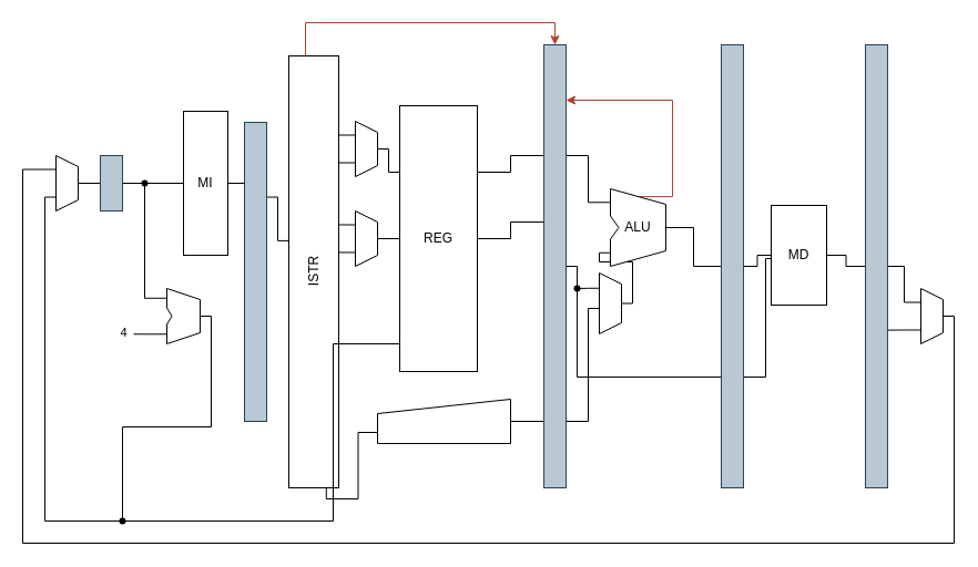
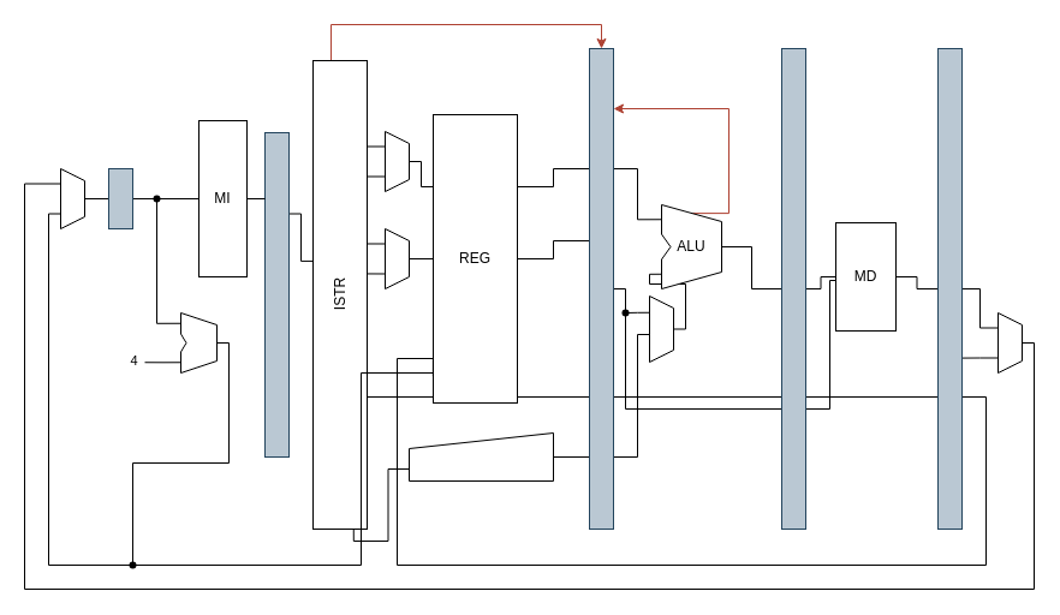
  <mxCell id="0" />
  <mxCell id="1" parent="0" />
  <mxCell id="2" style="edgeStyle=orthogonalEdgeStyle;rounded=0;html=1;entryX=0;entryY=0.75;entryDx=0;entryDy=0;startArrow=none;startFill=0;endArrow=none;endFill=0;" parent="1" source="55" target="41" edge="1"><mxGeometry relative="1" as="geometry"><Array as="points"><mxPoint x="520" y="340" /><mxPoint x="690" y="340" /><mxPoint x="690" y="233" /></Array></mxGeometry></mxCell>
  <mxCell id="3" style="edgeStyle=orthogonalEdgeStyle;html=1;exitX=0.5;exitY=0;exitDx=0;exitDy=0;entryX=0.5;entryY=1;entryDx=0;entryDy=0;startArrow=none;startFill=0;endArrow=none;endFill=0;" parent="1" source="4" target="6" edge="1"><mxGeometry relative="1" as="geometry" /></mxCell>
  <mxCell id="4" value="" style="shape=trapezoid;perimeter=trapezoidPerimeter;whiteSpace=wrap;html=1;fixedSize=1;direction=south;size=10;" parent="1" vertex="1"><mxGeometry x="50" y="140" width="20" height="50" as="geometry" /></mxCell>
  <mxCell id="5" style="edgeStyle=orthogonalEdgeStyle;html=1;exitX=0.5;exitY=0;exitDx=0;exitDy=0;entryX=0.043;entryY=0.548;entryDx=0;entryDy=0;entryPerimeter=0;rounded=0;endArrow=none;endFill=0;" parent="1" source="6" target="51" edge="1"><mxGeometry relative="1" as="geometry" /></mxCell>
  <mxCell id="6" value="" style="rounded=0;whiteSpace=wrap;html=1;direction=south;fillColor=#bac8d3;strokeColor=#23445d;" parent="1" vertex="1"><mxGeometry x="90" y="140" width="20" height="50" as="geometry" /></mxCell>
  <mxCell id="7" style="edgeStyle=orthogonalEdgeStyle;rounded=0;html=1;exitX=0.25;exitY=0;exitDx=0;exitDy=0;entryX=0.428;entryY=1;entryDx=0;entryDy=0;entryPerimeter=0;startArrow=none;startFill=0;endArrow=none;endFill=0;" parent="1" source="8" target="15" edge="1"><mxGeometry relative="1" as="geometry" /></mxCell>
  <mxCell id="8" value="" style="rounded=0;whiteSpace=wrap;html=1;direction=south;fillColor=#bac8d3;strokeColor=#23445d;" parent="1" vertex="1"><mxGeometry x="220" y="110" width="20" height="270" as="geometry" /></mxCell>
  <mxCell id="9" value="4" style="edgeStyle=orthogonalEdgeStyle;rounded=0;html=1;exitX=0;exitY=0.825;exitDx=0;exitDy=0;exitPerimeter=0;endArrow=none;endFill=0;startArrow=none;startFill=0;" parent="1" source="11" edge="1"><mxGeometry x="1" y="-10" relative="1" as="geometry"><mxPoint x="120" y="301.242" as="targetPoint" /><mxPoint x="-10" y="9" as="offset" /></mxGeometry></mxCell>
  <mxCell id="10" style="edgeStyle=orthogonalEdgeStyle;rounded=0;html=1;exitX=1;exitY=0.5;exitDx=0;exitDy=0;exitPerimeter=0;entryX=0.52;entryY=0.28;entryDx=0;entryDy=0;entryPerimeter=0;startArrow=none;startFill=0;endArrow=none;endFill=0;" parent="1" source="11" target="54" edge="1"><mxGeometry relative="1" as="geometry" /></mxCell>
  <mxCell id="11" value="" style="shape=stencil(rZTdDoIgGIavhtOmMKvTRnXUaRdAislUcEh/dx+CtvzBFbU5t+995eEFPgEI1xmpKIABJyUFaAsg3ByO+q2lm63DILB1NqhJXdFYWfFKJCOnglqnVlLk9MYS1Y5hPKOSqcZFOxBs9DfNg/CJxPlZigtPekZnV6QhjIzOLsW1yX63k7SxHr0KwP0MoGD8DfBaWYv4B2PtwegTXkR/xDLyWEjUQ0Q/h0AeIb44UoS1PuoXozqaDOFUSDrTfSkrCtvKM7M6WnQ6Tuc5qWaYIxbCseBc/3JM8HoSq31NJowr5xYuwtXsOXwGWUMPSDiAOBBmC8YrNbK9rYzwBA==);whiteSpace=wrap;html=1;" parent="1" vertex="1"><mxGeometry x="150" y="260" width="30" height="50" as="geometry" /></mxCell>
  <mxCell id="12" style="edgeStyle=orthogonalEdgeStyle;rounded=0;html=1;exitX=1;exitY=0.25;exitDx=0;exitDy=0;entryX=0;entryY=0.75;entryDx=0;entryDy=0;startArrow=none;startFill=0;endArrow=none;endFill=0;" parent="1" source="15" target="25" edge="1"><mxGeometry relative="1" as="geometry" /></mxCell>
+ <mxCell id="13" style="edgeStyle=orthogonalEdgeStyle;rounded=0;html=1;exitX=0.75;exitY=0;exitDx=0;exitDy=0;entryX=0.907;entryY=1.002;entryDx=0;entryDy=0;entryPerimeter=0;startArrow=none;startFill=0;endArrow=none;endFill=0;" parent="1" source="15" target="28" edge="1"><mxGeometry relative="1" as="geometry"><Array as="points"><mxPoint x="820" y="330" /><mxPoint x="820" y="470" /><mxPoint x="330" y="470" /><mxPoint x="330" y="298" /></Array></mxGeometry></mxCell>
  <mxCell id="14" style="edgeStyle=orthogonalEdgeStyle;html=1;exitX=0;exitY=0.5;exitDx=0;exitDy=0;entryX=0;entryY=0.5;entryDx=0;entryDy=0;rounded=0;fillColor=#fad9d5;strokeColor=#ae4132;" edge="1" parent="1" source="15" target="31"><mxGeometry relative="1" as="geometry"><Array as="points"><mxPoint x="275" y="20" /><mxPoint x="500" y="20" /></Array></mxGeometry></mxCell>
  <mxCell id="15" value="ISTR" style="rounded=0;whiteSpace=wrap;html=1;direction=south;horizontal=0;" parent="1" vertex="1"><mxGeometry x="260" y="50" width="45" height="390" as="geometry" /></mxCell>
  <mxCell id="16" style="edgeStyle=orthogonalEdgeStyle;rounded=0;html=1;exitX=0.5;exitY=0;exitDx=0;exitDy=0;entryX=0.5;entryY=1;entryDx=0;entryDy=0;startArrow=none;startFill=0;endArrow=none;endFill=0;" parent="1" source="19" target="28" edge="1"><mxGeometry relative="1" as="geometry" /></mxCell>
  <mxCell id="17" style="edgeStyle=orthogonalEdgeStyle;rounded=0;html=1;exitX=0.75;exitY=1;exitDx=0;exitDy=0;entryX=0.455;entryY=0;entryDx=0;entryDy=0;entryPerimeter=0;startArrow=none;startFill=0;endArrow=none;endFill=0;" parent="1" source="19" target="15" edge="1"><mxGeometry relative="1" as="geometry" /></mxCell>
  <mxCell id="18" style="edgeStyle=orthogonalEdgeStyle;rounded=0;html=1;exitX=0.25;exitY=1;exitDx=0;exitDy=0;entryX=0.391;entryY=0;entryDx=0;entryDy=0;entryPerimeter=0;startArrow=none;startFill=0;endArrow=none;endFill=0;" parent="1" source="19" target="15" edge="1"><mxGeometry relative="1" as="geometry" /></mxCell>
  <mxCell id="19" value="" style="shape=trapezoid;perimeter=trapezoidPerimeter;whiteSpace=wrap;html=1;fixedSize=1;direction=south;size=10;" parent="1" vertex="1"><mxGeometry x="320" y="190" width="20" height="50" as="geometry" /></mxCell>
  <mxCell id="20" style="edgeStyle=orthogonalEdgeStyle;rounded=0;html=1;exitX=0.5;exitY=0;exitDx=0;exitDy=0;entryX=0.25;entryY=1;entryDx=0;entryDy=0;startArrow=none;startFill=0;endArrow=none;endFill=0;" parent="1" source="23" target="28" edge="1"><mxGeometry relative="1" as="geometry" /></mxCell>
  <mxCell id="21" style="edgeStyle=orthogonalEdgeStyle;rounded=0;html=1;exitX=0.75;exitY=1;exitDx=0;exitDy=0;entryX=0.247;entryY=0;entryDx=0;entryDy=0;entryPerimeter=0;startArrow=none;startFill=0;endArrow=none;endFill=0;" parent="1" source="23" target="15" edge="1"><mxGeometry relative="1" as="geometry" /></mxCell>
  <mxCell id="22" style="edgeStyle=orthogonalEdgeStyle;rounded=0;html=1;exitX=0.25;exitY=1;exitDx=0;exitDy=0;entryX=0.183;entryY=0;entryDx=0;entryDy=0;entryPerimeter=0;startArrow=none;startFill=0;endArrow=none;endFill=0;" parent="1" source="23" target="15" edge="1"><mxGeometry relative="1" as="geometry" /></mxCell>
  <mxCell id="23" value="" style="shape=trapezoid;perimeter=trapezoidPerimeter;whiteSpace=wrap;html=1;fixedSize=1;direction=south;size=10;" parent="1" vertex="1"><mxGeometry x="320" y="109" width="20" height="50" as="geometry" /></mxCell>
  <mxCell id="24" style="edgeStyle=orthogonalEdgeStyle;rounded=0;html=1;exitX=1;exitY=0.5;exitDx=0;exitDy=0;entryX=0.75;entryY=1;entryDx=0;entryDy=0;startArrow=none;startFill=0;endArrow=none;endFill=0;" parent="1" source="25" target="34" edge="1"><mxGeometry relative="1" as="geometry"><Array as="points"><mxPoint x="530" y="380" /><mxPoint x="530" y="278" /></Array></mxGeometry></mxCell>
  <mxCell id="25" value="" style="shape=manualInput;whiteSpace=wrap;html=1;size=13;" parent="1" vertex="1"><mxGeometry x="340" y="360" width="120" height="40" as="geometry" /></mxCell>
  <mxCell id="26" style="edgeStyle=orthogonalEdgeStyle;rounded=0;html=1;exitX=0.25;exitY=0;exitDx=0;exitDy=0;entryX=0.25;entryY=1;entryDx=0;entryDy=0;startArrow=none;startFill=0;endArrow=none;endFill=0;" parent="1" source="28" target="31" edge="1"><mxGeometry relative="1" as="geometry" /></mxCell>
  <mxCell id="27" style="edgeStyle=orthogonalEdgeStyle;rounded=0;html=1;exitX=0.5;exitY=0;exitDx=0;exitDy=0;entryX=0.4;entryY=1;entryDx=0;entryDy=0;entryPerimeter=0;startArrow=none;startFill=0;endArrow=none;endFill=0;" parent="1" source="28" target="31" edge="1"><mxGeometry relative="1" as="geometry" /></mxCell>
  <mxCell id="28" value="REG" style="rounded=0;whiteSpace=wrap;html=1;direction=south;" parent="1" vertex="1"><mxGeometry x="360" y="95" width="70" height="240" as="geometry" /></mxCell>
  <mxCell id="29" style="edgeStyle=orthogonalEdgeStyle;rounded=0;html=1;exitX=0.25;exitY=0;exitDx=0;exitDy=0;entryX=0;entryY=0.175;entryDx=0;entryDy=0;entryPerimeter=0;startArrow=none;startFill=0;endArrow=none;endFill=0;" parent="1" source="31" target="37" edge="1"><mxGeometry relative="1" as="geometry" /></mxCell>
  <mxCell id="30" style="edgeStyle=orthogonalEdgeStyle;rounded=0;html=1;exitX=0.5;exitY=0;exitDx=0;exitDy=0;startArrow=none;startFill=0;endArrow=none;endFill=0;" parent="1" source="31" target="55" edge="1"><mxGeometry relative="1" as="geometry" /></mxCell>
  <mxCell id="31" value="" style="rounded=0;whiteSpace=wrap;html=1;direction=south;fillColor=#bac8d3;strokeColor=#23445d;" parent="1" vertex="1"><mxGeometry x="490" y="40" width="20" height="400" as="geometry" /></mxCell>
  <mxCell id="32" style="edgeStyle=orthogonalEdgeStyle;rounded=0;html=1;exitX=0.5;exitY=0;exitDx=0;exitDy=0;entryX=0;entryY=0.825;entryDx=0;entryDy=0;entryPerimeter=0;startArrow=none;startFill=0;endArrow=none;endFill=0;" parent="1" source="34" target="37" edge="1"><mxGeometry relative="1" as="geometry" /></mxCell>
  <mxCell id="33" style="edgeStyle=orthogonalEdgeStyle;rounded=0;html=1;exitX=0.25;exitY=1;exitDx=0;exitDy=0;startArrow=none;startFill=0;endArrow=none;endFill=0;" parent="1" source="34" target="55" edge="1"><mxGeometry relative="1" as="geometry" /></mxCell>
  <mxCell id="34" value="" style="shape=trapezoid;perimeter=trapezoidPerimeter;whiteSpace=wrap;html=1;fixedSize=1;direction=south;size=10;" parent="1" vertex="1"><mxGeometry x="540" y="246" width="20" height="55" as="geometry" /></mxCell>
  <mxCell id="35" style="edgeStyle=orthogonalEdgeStyle;rounded=0;html=1;exitX=1;exitY=0.5;exitDx=0;exitDy=0;exitPerimeter=0;entryX=0.5;entryY=1;entryDx=0;entryDy=0;startArrow=none;startFill=0;endArrow=none;endFill=0;" parent="1" source="37" target="39" edge="1"><mxGeometry relative="1" as="geometry" /></mxCell>
  <mxCell id="36" style="edgeStyle=orthogonalEdgeStyle;rounded=0;html=1;entryX=0.125;entryY=0;entryDx=0;entryDy=0;entryPerimeter=0;startArrow=none;startFill=0;endArrow=classic;endFill=1;exitX=0.511;exitY=0.102;exitDx=0;exitDy=0;exitPerimeter=0;fillColor=#fad9d5;strokeColor=#ae4132;" parent="1" source="37" target="31" edge="1"><mxGeometry relative="1" as="geometry"><Array as="points"><mxPoint x="606" y="90" /></Array></mxGeometry></mxCell>
  <mxCell id="37" value="ALU" style="shape=stencil(rZTdDoIgGIavhtOmMKvTRnXUaRdAislUcEh/dx+CtvzBFbU5t+995eEFPgEI1xmpKIABJyUFaAsg3ByO+q2lm63DILB1NqhJXdFYWfFKJCOnglqnVlLk9MYS1Y5hPKOSqcZFOxBs9DfNg/CJxPlZigtPekZnV6QhjIzOLsW1yX63k7SxHr0KwP0MoGD8DfBaWYv4B2PtwegTXkR/xDLyWEjUQ0Q/h0AeIb44UoS1PuoXozqaDOFUSDrTfSkrCtvKM7M6WnQ6Tuc5qWaYIxbCseBc/3JM8HoSq31NJowr5xYuwtXsOXwGWUMPSDiAOBBmC8YrNbK9rYzwBA==);whiteSpace=wrap;html=1;" parent="1" vertex="1"><mxGeometry x="550" y="170" width="50" height="70" as="geometry" /></mxCell>
  <mxCell id="38" style="edgeStyle=orthogonalEdgeStyle;rounded=0;html=1;exitX=0.5;exitY=0;exitDx=0;exitDy=0;entryX=0;entryY=0.5;entryDx=0;entryDy=0;startArrow=none;startFill=0;endArrow=none;endFill=0;" parent="1" source="39" target="41" edge="1"><mxGeometry relative="1" as="geometry" /></mxCell>
  <mxCell id="39" value="" style="rounded=0;whiteSpace=wrap;html=1;direction=south;fillColor=#bac8d3;strokeColor=#23445d;" parent="1" vertex="1"><mxGeometry x="650" y="40" width="20" height="400" as="geometry" /></mxCell>
  <mxCell id="40" style="edgeStyle=orthogonalEdgeStyle;rounded=0;html=1;exitX=1;exitY=0.5;exitDx=0;exitDy=0;entryX=0.5;entryY=1;entryDx=0;entryDy=0;startArrow=none;startFill=0;endArrow=none;endFill=0;" parent="1" source="41" target="48" edge="1"><mxGeometry relative="1" as="geometry" /></mxCell>
  <mxCell id="41" value="MD" style="rounded=0;whiteSpace=wrap;html=1;" parent="1" vertex="1"><mxGeometry x="695" y="185" width="50" height="90" as="geometry" /></mxCell>
  <mxCell id="42" style="edgeStyle=orthogonalEdgeStyle;rounded=0;html=1;exitX=0.5;exitY=0;exitDx=0;exitDy=0;entryX=0.204;entryY=1;entryDx=0;entryDy=0;entryPerimeter=0;startArrow=none;startFill=0;endArrow=none;endFill=0;" parent="1" source="43" target="8" edge="1"><mxGeometry relative="1" as="geometry" /></mxCell>
  <mxCell id="43" value="MI" style="rounded=0;whiteSpace=wrap;html=1;direction=south;" parent="1" vertex="1"><mxGeometry x="165" y="100" width="40" height="130" as="geometry" /></mxCell>
  <mxCell id="44" style="edgeStyle=orthogonalEdgeStyle;rounded=0;html=1;exitX=0.5;exitY=0;exitDx=0;exitDy=0;entryX=0.25;entryY=1;entryDx=0;entryDy=0;startArrow=none;startFill=0;endArrow=none;endFill=0;" parent="1" source="46" target="4" edge="1"><mxGeometry relative="1" as="geometry"><Array as="points"><mxPoint x="860" y="285" /><mxPoint x="860" y="490" /><mxPoint x="20" y="490" /><mxPoint x="20" y="152" /></Array></mxGeometry></mxCell>
  <mxCell id="45" style="edgeStyle=orthogonalEdgeStyle;rounded=0;html=1;exitX=0.75;exitY=1;exitDx=0;exitDy=0;entryX=0.644;entryY=0;entryDx=0;entryDy=0;entryPerimeter=0;startArrow=none;startFill=0;endArrow=none;endFill=0;" parent="1" source="46" target="48" edge="1"><mxGeometry relative="1" as="geometry" /></mxCell>
  <mxCell id="46" value="" style="shape=trapezoid;perimeter=trapezoidPerimeter;whiteSpace=wrap;html=1;fixedSize=1;direction=south;size=10;" parent="1" vertex="1"><mxGeometry x="830" y="260" width="20" height="50" as="geometry" /></mxCell>
  <mxCell id="47" style="edgeStyle=orthogonalEdgeStyle;rounded=0;html=1;exitX=0.5;exitY=0;exitDx=0;exitDy=0;entryX=0.25;entryY=1;entryDx=0;entryDy=0;startArrow=none;startFill=0;endArrow=none;endFill=0;" parent="1" source="48" target="46" edge="1"><mxGeometry relative="1" as="geometry" /></mxCell>
  <mxCell id="48" value="" style="rounded=0;whiteSpace=wrap;html=1;direction=south;fillColor=#bac8d3;strokeColor=#23445d;" parent="1" vertex="1"><mxGeometry x="780" y="40" width="20" height="400" as="geometry" /></mxCell>
  <mxCell id="49" style="edgeStyle=orthogonalEdgeStyle;html=1;entryX=0.5;entryY=1;entryDx=0;entryDy=0;startArrow=none;startFill=0;endArrow=none;endFill=0;" parent="1" source="51" target="43" edge="1"><mxGeometry relative="1" as="geometry" /></mxCell>
  <mxCell id="50" style="edgeStyle=orthogonalEdgeStyle;rounded=0;html=1;entryX=0;entryY=0.175;entryDx=0;entryDy=0;entryPerimeter=0;endArrow=none;endFill=0;startArrow=none;startFill=0;" parent="1" source="51" target="11" edge="1"><mxGeometry relative="1" as="geometry"><Array as="points"><mxPoint x="130" y="269" /></Array></mxGeometry></mxCell>
  <mxCell id="51" value="" style="shape=waypoint;sketch=0;fillStyle=solid;size=6;pointerEvents=1;points=[];fillColor=none;resizable=0;rotatable=0;perimeter=centerPerimeter;snapToPoint=1;fontSize=12;" parent="1" vertex="1"><mxGeometry x="120" y="155" width="20" height="20" as="geometry" /></mxCell>
  <mxCell id="52" style="edgeStyle=orthogonalEdgeStyle;rounded=0;html=1;entryX=0.957;entryY=1;entryDx=0;entryDy=0;entryPerimeter=0;startArrow=none;startFill=0;endArrow=none;endFill=0;" parent="1" source="54" target="28" edge="1"><mxGeometry relative="1" as="geometry"><Array as="points"><mxPoint x="300" y="470" /><mxPoint x="300" y="310" /></Array></mxGeometry></mxCell>
  <mxCell id="53" style="edgeStyle=orthogonalEdgeStyle;rounded=0;html=1;entryX=0.75;entryY=1;entryDx=0;entryDy=0;startArrow=none;startFill=0;endArrow=none;endFill=0;" parent="1" source="54" target="4" edge="1"><mxGeometry relative="1" as="geometry" /></mxCell>
  <mxCell id="54" value="" style="shape=waypoint;sketch=0;fillStyle=solid;size=6;pointerEvents=1;points=[];fillColor=none;resizable=0;rotatable=0;perimeter=centerPerimeter;snapToPoint=1;fontSize=12;" parent="1" vertex="1"><mxGeometry x="100" y="460" width="20" height="20" as="geometry" /></mxCell>
  <mxCell id="55" value="" style="shape=waypoint;sketch=0;fillStyle=solid;size=6;pointerEvents=1;points=[];fillColor=none;resizable=0;rotatable=0;perimeter=centerPerimeter;snapToPoint=1;fontSize=12;" parent="1" vertex="1"><mxGeometry x="510" y="250" width="20" height="20" as="geometry" /></mxCell>
